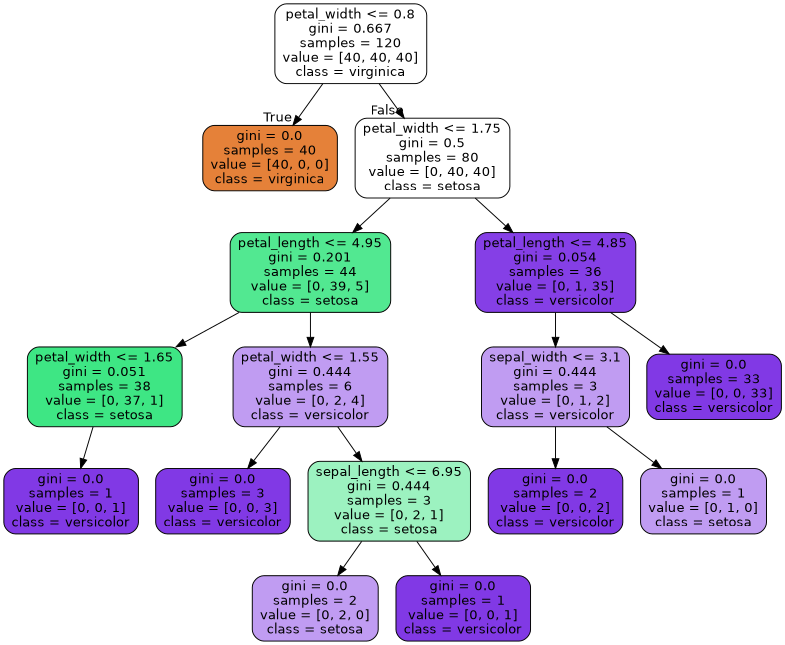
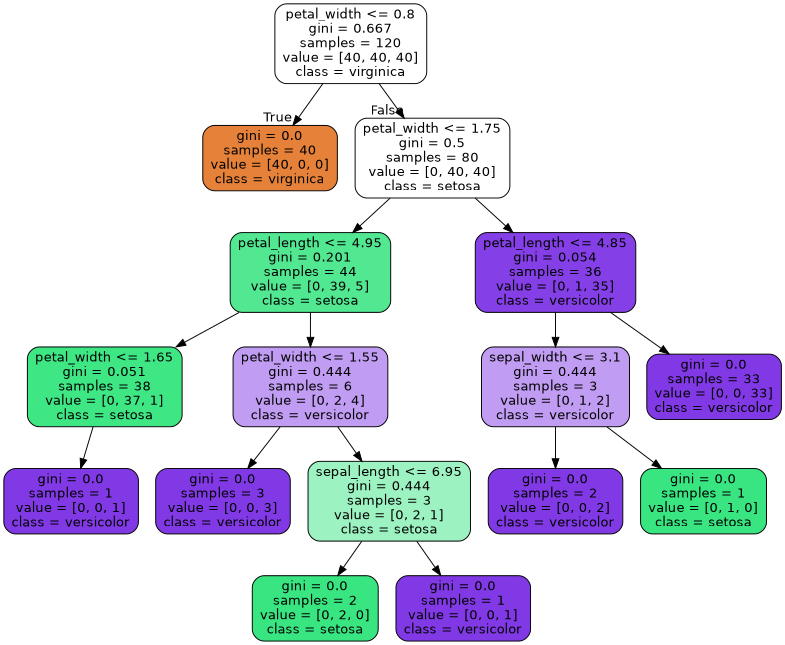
  digraph {
    node [color=black fillcolor="#8139e5" fontname=helvetica shape=box style="filled, rounded"]
    edge [fontname=helvetica]
    n1 [fillcolor="#ffffff" label="petal_width <= 0.8\ngini = 0.667\nsamples = 120\nvalue = [40, 40, 40]\nclass = virginica"]
    n2 [fillcolor="#e58139" label="gini = 0.0\nsamples = 40\nvalue = [40, 0, 0]\nclass = virginica"]
    n3 [fillcolor="#ffffff" label="petal_width <= 1.75\ngini = 0.5\nsamples = 80\nvalue = [0, 40, 40]\nclass = setosa"]
    n4 [fillcolor="#52e891" label="petal_length <= 4.95\ngini = 0.201\nsamples = 44\nvalue = [0, 39, 5]\nclass = setosa"]
    n5 [fillcolor="#853fe6" label="petal_length <= 4.85\ngini = 0.054\nsamples = 36\nvalue = [0, 1, 35]\nclass = versicolor"]
    n6 [fillcolor="#3ee684" label="petal_width <= 1.65\ngini = 0.051\nsamples = 38\nvalue = [0, 37, 1]\nclass = setosa"]
    n7 [fillcolor="#c09cf2" label="petal_width <= 1.55\ngini = 0.444\nsamples = 6\nvalue = [0, 2, 4]\nclass = versicolor"]
    n8 [fillcolor="#c09cf2" label="sepal_width <= 3.1\ngini = 0.444\nsamples = 3\nvalue = [0, 1, 2]\nclass = versicolor"]
    n9 [label="gini = 0.0\nsamples = 33\nvalue = [0, 0, 33]\nclass = versicolor"]
    n10 [label="gini = 0.0\nsamples = 1\nvalue = [0, 0, 1]\nclass = versicolor"]
    n11 [label="gini = 0.0\nsamples = 3\nvalue = [0, 0, 3]\nclass = versicolor"]
    n12 [fillcolor="#9cf2c0" label="sepal_length <= 6.95\ngini = 0.444\nsamples = 3\nvalue = [0, 2, 1]\nclass = setosa"]
-   n13 [fillcolor="#c09cf2" label="gini = 0.0\nsamples = 2\nvalue = [0, 2, 0]\nclass = setosa"]
+   n13 [fillcolor="#39e581" label="gini = 0.0\nsamples = 2\nvalue = [0, 2, 0]\nclass = setosa"]
    n14 [label="gini = 0.0\nsamples = 1\nvalue = [0, 0, 1]\nclass = versicolor"]
    n15 [label="gini = 0.0\nsamples = 2\nvalue = [0, 0, 2]\nclass = versicolor"]
-   n16 [fillcolor="#c09cf2" label="gini = 0.0\nsamples = 1\nvalue = [0, 1, 0]\nclass = setosa"]
+   n16 [fillcolor="#39e581" label="gini = 0.0\nsamples = 1\nvalue = [0, 1, 0]\nclass = setosa"]
    n1 -> n2 [headlabel=True labelangle=45 labeldistance=2.5]
    n1 -> n3 [headlabel=False labelangle=-45 labeldistance=2.5]
    n3 -> n4
    n3 -> n5
    n4 -> n6
    n4 -> n7
    n5 -> n8
    n5 -> n9
    n6 -> n10
    n7 -> n11
    n7 -> n12
    n8 -> n15
    n8 -> n16
    n12 -> n13
    n12 -> n14
  }
